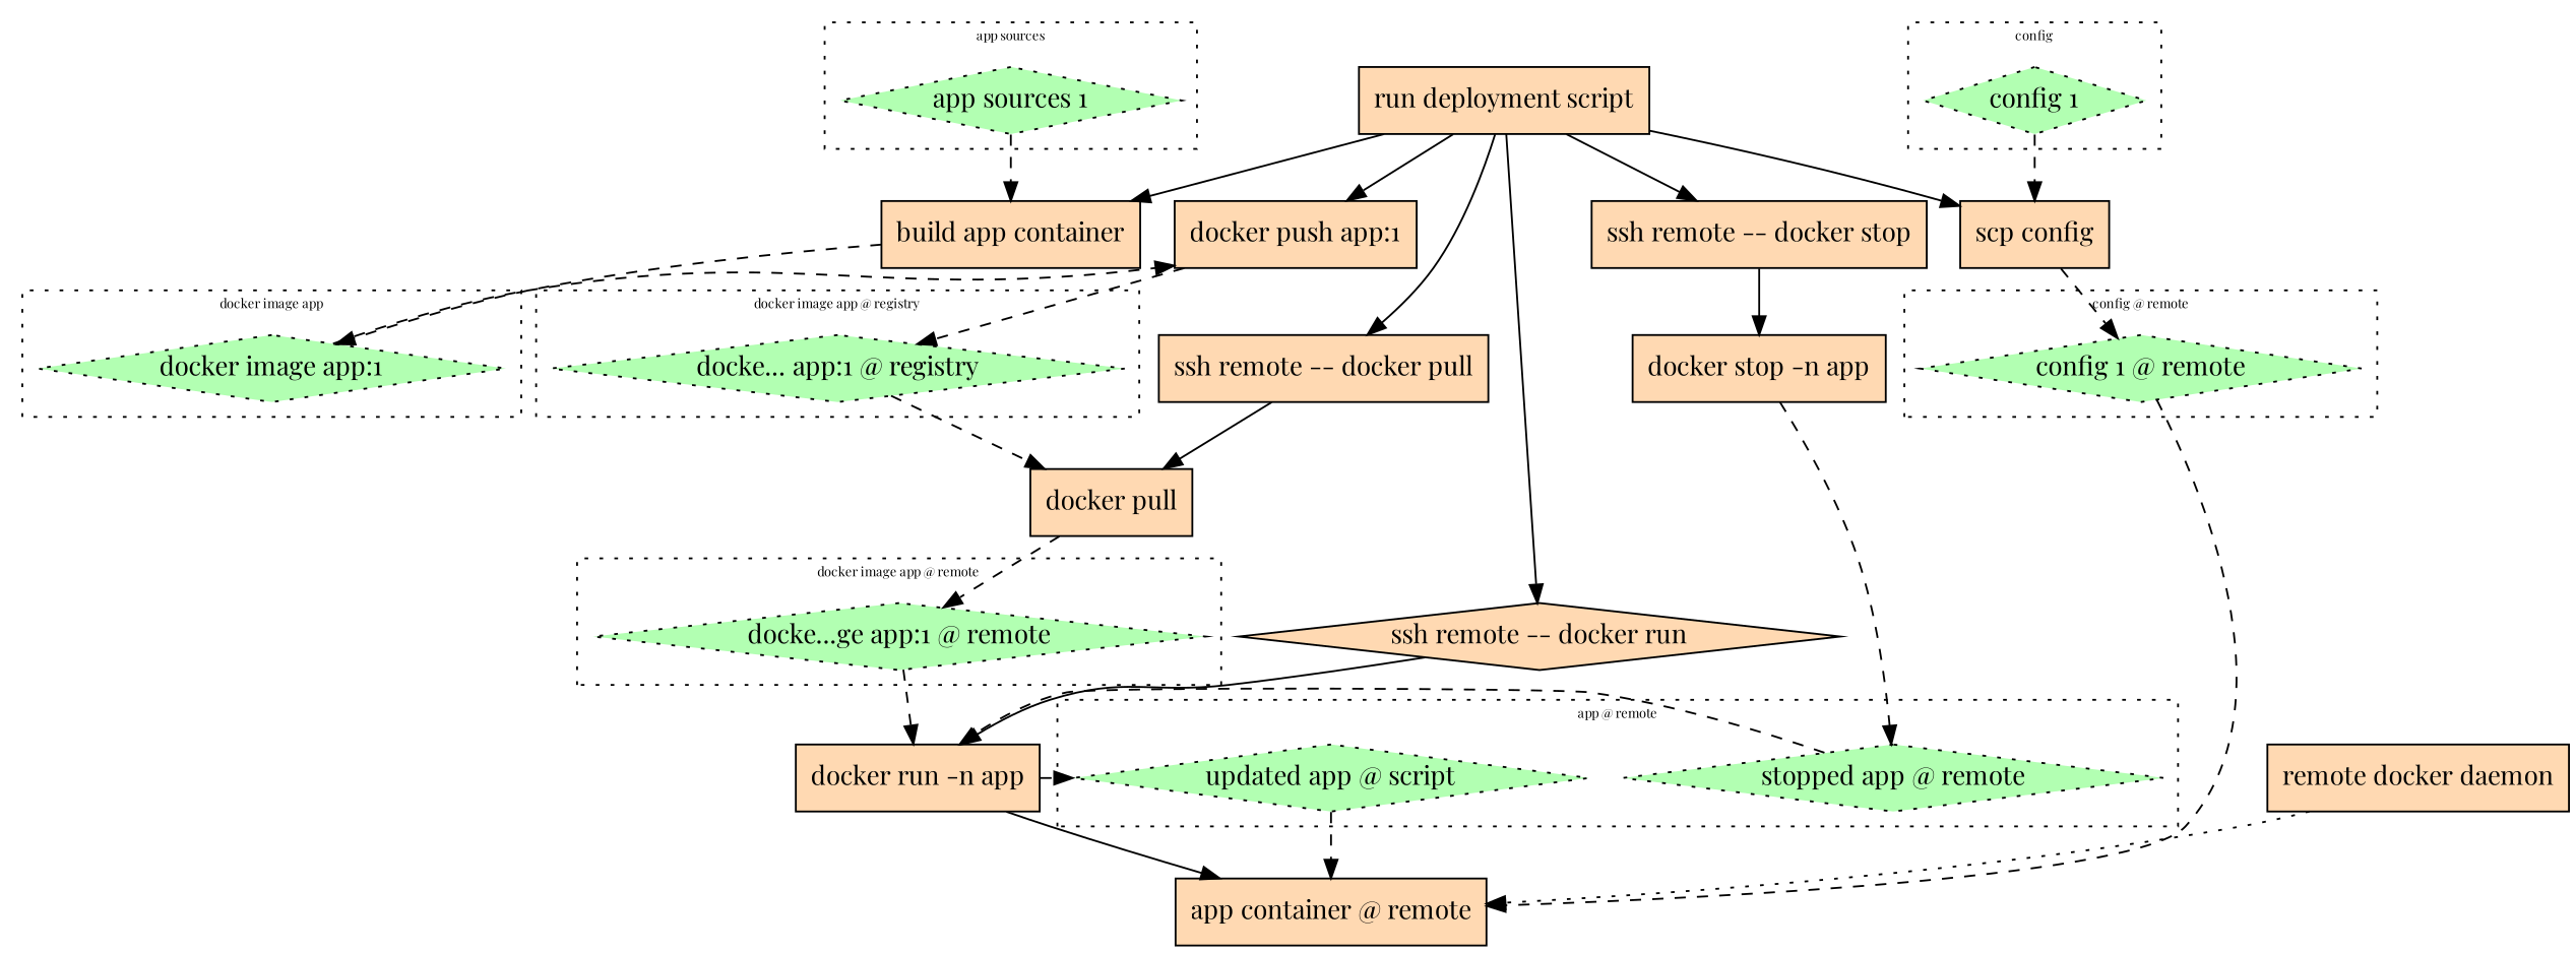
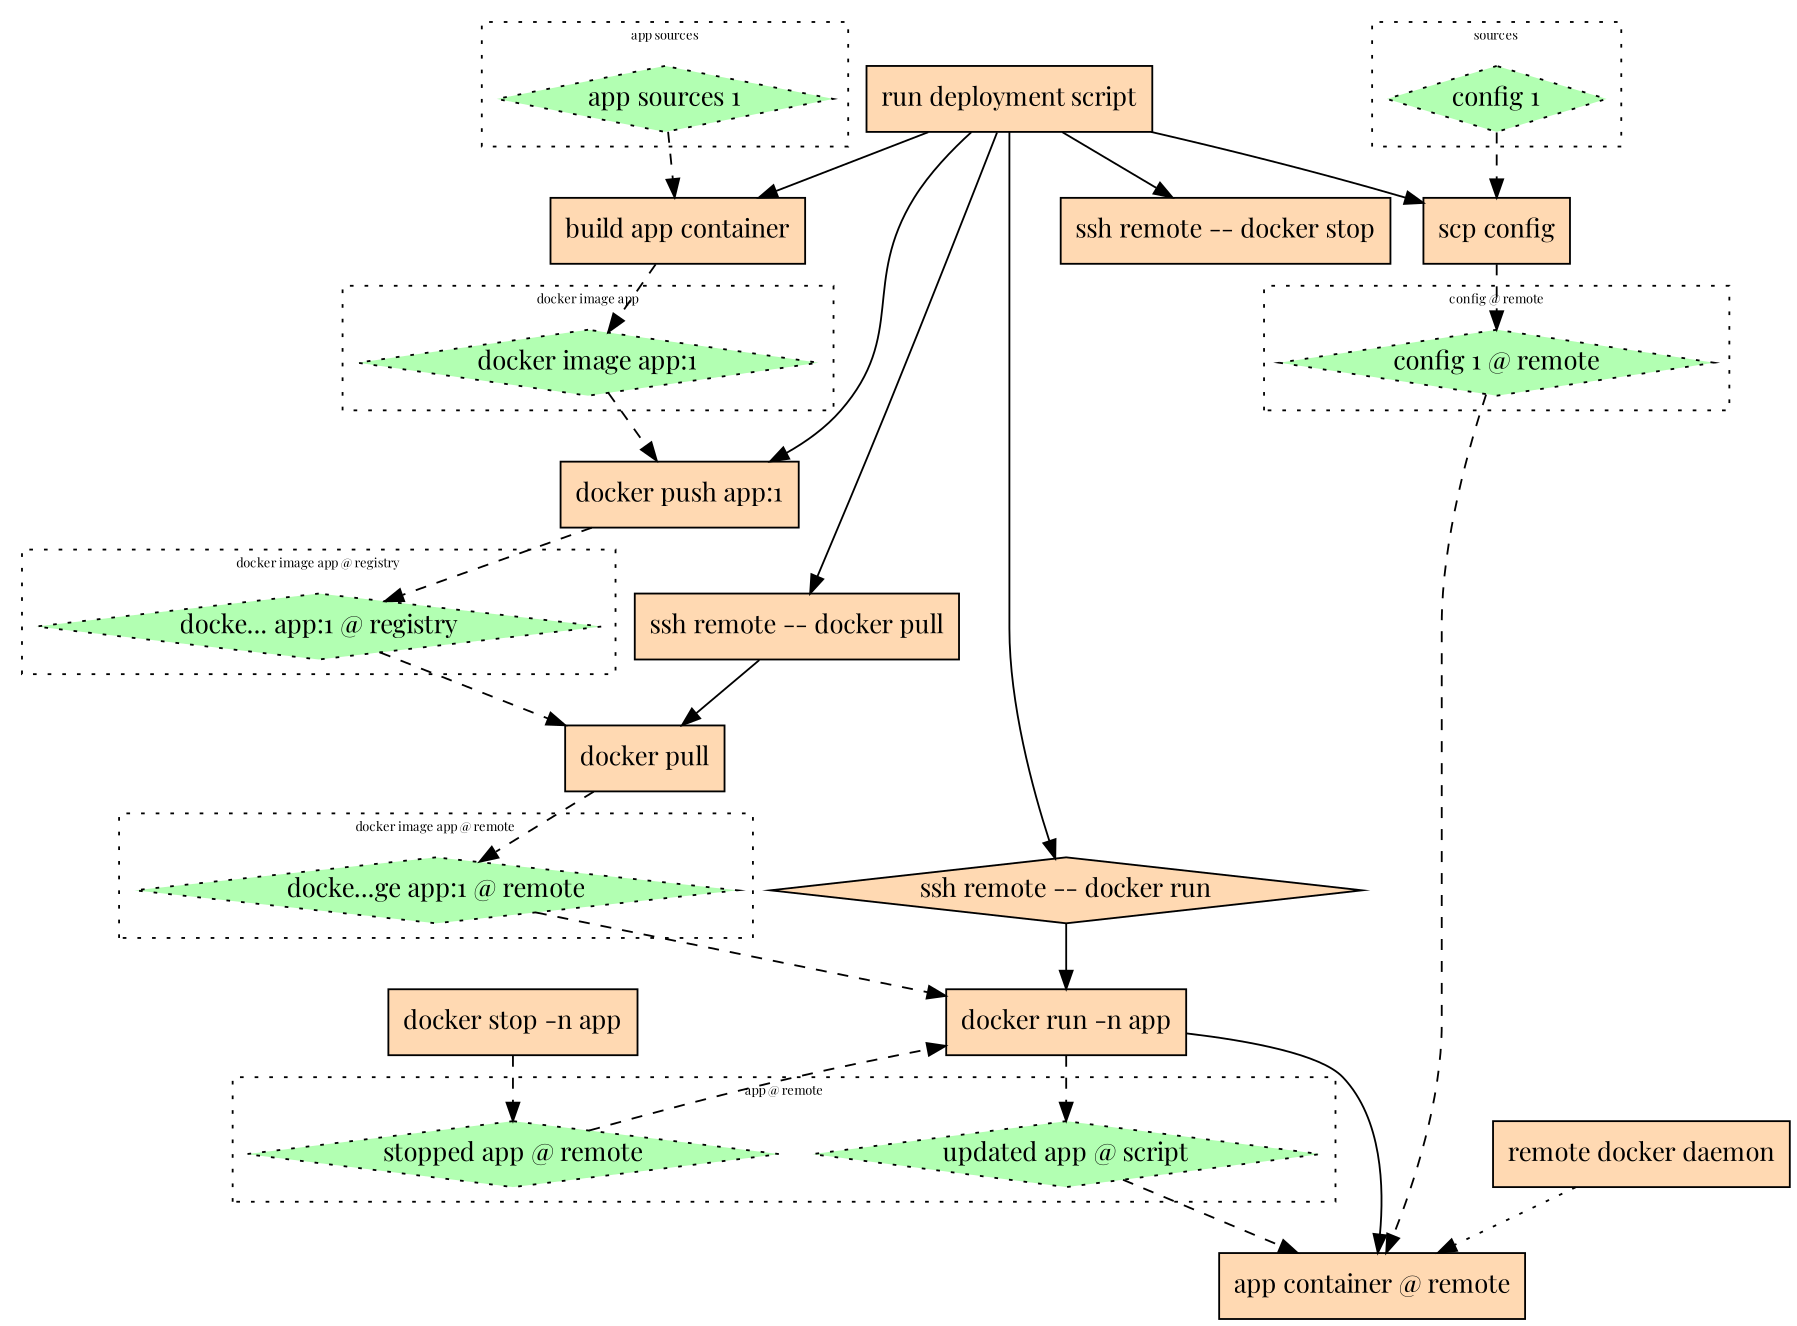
  digraph {
    fontname="Playfair Display"
    node [fillcolor="#FFD9B2" fontname="Playfair Display" shape=rectangle style=filled]
    edge [fontname="Playfair Display" style=dashed weight=25]
    n1 [fillcolor="#B2FFB2" label="docker image app:1" shape=diamond style="dotted, filled"]
    n2 [fillcolor="#B2FFB2" label="docke... app:1 @ registry" shape=diamond style="dotted, filled"]
    n3 [fillcolor="#B2FFB2" label="docke...ge app:1 @ remote" shape=diamond style="dotted, filled"]
    n4 [fillcolor="#B2FFB2" label="stopped app @ remote" shape=diamond style="dotted, filled"]
    n5 [fillcolor="#B2FFB2" label="updated app @ script" shape=diamond style="dotted, filled"]
    n6 [fillcolor="#B2FFB2" label="config 1" shape=diamond style="dotted, filled"]
    n7 [fillcolor="#B2FFB2" label="config 1 @ remote" shape=diamond style="dotted, filled"]
    n8 [fillcolor="#B2FFB2" label="app sources 1" shape=diamond style="dotted, filled"]
    n9 [label="docker push app:1"]
    n10 [label="docker pull"]
    n11 [label="docker run -n app"]
    n12 [label="app container @ remote"]
    n13 [label="scp config"]
    n14 [label="build app container"]
    n15 [label="run deployment script"]
    n16 [label="ssh remote -- docker pull"]
    n17 [label="ssh remote -- docker stop"]
    n18 [label="ssh remote -- docker run" shape=diamond]
    n19 [label="docker stop -n app"]
    n20 [label="remote docker daemon"]
    subgraph cluster_1 {
      fontsize=7
      label="docker image app"
      style=dotted
      n1
    }
    subgraph cluster_2 {
      fontsize=7
      label="docker image app @ registry"
      style=dotted
      n2
    }
    subgraph cluster_3 {
      fontsize=7
      label="docker image app @ remote"
      style=dotted
      n3
    }
    subgraph cluster_4 {
      fontsize=7
      label="app @ remote"
      style=dotted
      n4
      n5
    }
    subgraph cluster_5 {
      fontsize=7
-     label=config
+     label=sources
      style=dotted
      n6
    }
    subgraph cluster_6 {
      fontsize=7
      label="config @ remote"
      style=dotted
      n7
    }
    subgraph cluster_7 {
      fontsize=7
      label="app sources"
      style=dotted
      n8
    }
    n1 -> n9 [weight=10]
    n2 -> n10 [weight=10]
    n3 -> n11 [weight=10]
    n4 -> n11 [weight=10]
    n5 -> n12 [weight=10]
    n6 -> n13 [weight=10]
    n7 -> n12 [weight=10]
    n8 -> n14 [weight=10]
    n9 -> n2 [weight=15]
    n10 -> n3 [weight=15]
    n11 -> n5 [weight=15]
    n11 -> n12 [style=""]
    n13 -> n7 [weight=15]
    n14 -> n1 [weight=15]
    n15 -> n9 [style=""]
    n15 -> n13 [style=""]
    n15 -> n14 [style=""]
    n15 -> n16 [style=""]
    n15 -> n17 [style=""]
    n15 -> n18 [style=""]
    n16 -> n10 [style=""]
-   n17 -> n19 [style=""]
    n18 -> n11 [style=""]
    n19 -> n4 [weight=15]
    n20 -> n12 [style=dotted weight=20]
  }
